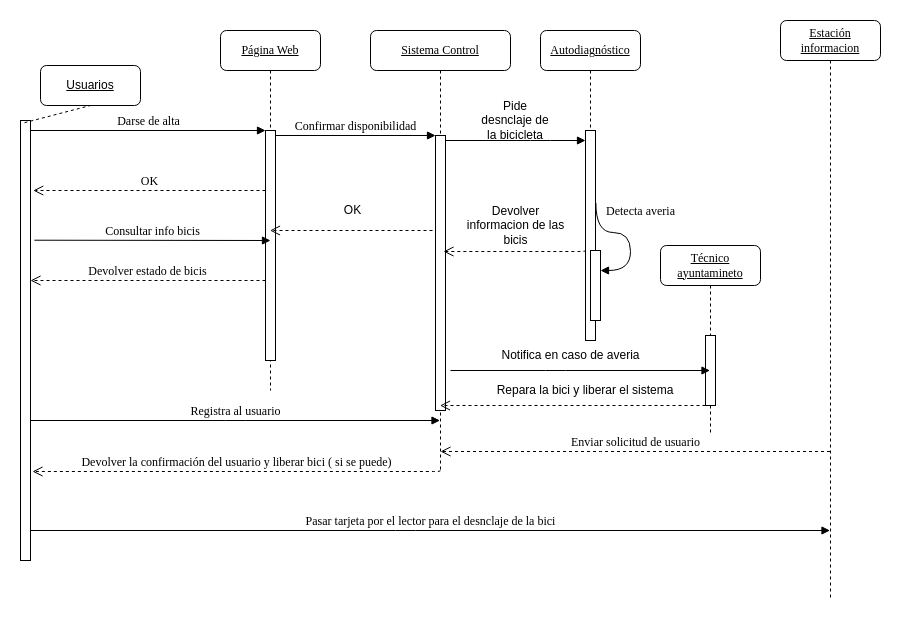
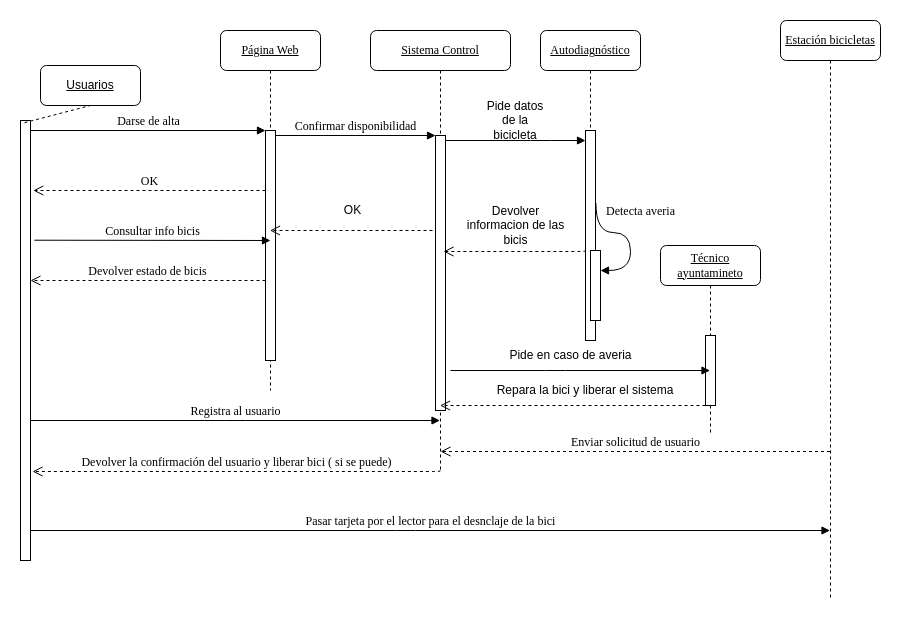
  <mxCell id="0" />
  <mxCell id="1" parent="0" />
  <mxCell id="2" value="&lt;u&gt;Página Web&lt;/u&gt;" style="shape=umlLifeline;perimeter=lifelinePerimeter;whiteSpace=wrap;html=1;container=1;collapsible=0;recursiveResize=0;outlineConnect=0;rounded=1;shadow=0;comic=0;labelBackgroundColor=none;strokeWidth=1;fontFamily=Verdana;fontSize=12;align=center;" parent="1" vertex="1"><mxGeometry x="220" y="30" width="100" height="360" as="geometry" /></mxCell>
  <mxCell id="3" value="" style="html=1;points=[];perimeter=orthogonalPerimeter;rounded=0;shadow=0;comic=0;labelBackgroundColor=none;strokeWidth=1;fontFamily=Verdana;fontSize=12;align=center;" parent="2" vertex="1"><mxGeometry x="45" y="100" width="10" height="230" as="geometry" /></mxCell>
  <mxCell id="4" value="OK" style="html=1;verticalAlign=bottom;endArrow=open;dashed=1;endSize=8;labelBackgroundColor=none;fontFamily=Verdana;fontSize=12;edgeStyle=elbowEdgeStyle;elbow=vertical;exitX=-0.3;exitY=0.409;exitDx=0;exitDy=0;exitPerimeter=0;entryX=1.271;entryY=0.16;entryDx=0;entryDy=0;entryPerimeter=0;" parent="2" target="22" edge="1"><mxGeometry relative="1" as="geometry"><mxPoint x="-160" y="150" as="targetPoint" /><Array as="points" /><mxPoint x="45" y="160.0" as="sourcePoint" /></mxGeometry></mxCell>
  <mxCell id="5" value="Devolver estado de bicis" style="html=1;verticalAlign=bottom;endArrow=open;dashed=1;endSize=8;labelBackgroundColor=none;fontFamily=Verdana;fontSize=12;edgeStyle=elbowEdgeStyle;elbow=vertical;exitX=-0.3;exitY=0.409;exitDx=0;exitDy=0;exitPerimeter=0;entryX=1;entryY=0.364;entryDx=0;entryDy=0;entryPerimeter=0;" parent="2" target="22" edge="1"><mxGeometry relative="1" as="geometry"><mxPoint x="-150" y="260" as="targetPoint" /><Array as="points" /><mxPoint x="45" y="250.0" as="sourcePoint" /></mxGeometry></mxCell>
  <mxCell id="6" value="" style="html=1;verticalAlign=bottom;endArrow=open;dashed=1;endSize=8;labelBackgroundColor=none;fontFamily=Verdana;fontSize=12;edgeStyle=elbowEdgeStyle;elbow=vertical;" edge="1" parent="2" target="2"><mxGeometry relative="1" as="geometry"><mxPoint x="70" y="202.5" as="targetPoint" /><Array as="points" /><mxPoint x="212" y="200" as="sourcePoint" /></mxGeometry></mxCell>
  <mxCell id="7" value="&lt;u&gt;Sistema Control&lt;/u&gt;" style="shape=umlLifeline;perimeter=lifelinePerimeter;whiteSpace=wrap;html=1;container=1;collapsible=0;recursiveResize=0;outlineConnect=0;rounded=1;shadow=0;comic=0;labelBackgroundColor=none;strokeWidth=1;fontFamily=Verdana;fontSize=12;align=center;" parent="1" vertex="1"><mxGeometry x="370" y="30" width="140" height="440" as="geometry" /></mxCell>
  <mxCell id="8" value="" style="html=1;points=[];perimeter=orthogonalPerimeter;rounded=0;shadow=0;comic=0;labelBackgroundColor=none;strokeWidth=1;fontFamily=Verdana;fontSize=12;align=center;" parent="7" vertex="1"><mxGeometry x="65" y="105" width="10" height="275" as="geometry" /></mxCell>
  <mxCell id="9" value="&lt;u&gt;Autodiagnóstico&lt;/u&gt;" style="shape=umlLifeline;perimeter=lifelinePerimeter;whiteSpace=wrap;html=1;container=1;collapsible=0;recursiveResize=0;outlineConnect=0;rounded=1;shadow=0;comic=0;labelBackgroundColor=none;strokeWidth=1;fontFamily=Verdana;fontSize=12;align=center;" parent="1" vertex="1"><mxGeometry x="540" y="30" width="100" height="310" as="geometry" /></mxCell>
  <mxCell id="10" value="" style="html=1;points=[];perimeter=orthogonalPerimeter;rounded=0;shadow=0;comic=0;labelBackgroundColor=none;strokeWidth=1;fontFamily=Verdana;fontSize=12;align=center;" parent="9" vertex="1"><mxGeometry x="45" y="100" width="10" height="210" as="geometry" /></mxCell>
  <mxCell id="11" value="" style="html=1;points=[];perimeter=orthogonalPerimeter;rounded=0;shadow=0;comic=0;labelBackgroundColor=none;strokeWidth=1;fontFamily=Verdana;fontSize=12;align=center;" parent="9" vertex="1"><mxGeometry x="50" y="220" width="10" height="70" as="geometry" /></mxCell>
  <mxCell id="12" value="Detecta averia" style="html=1;verticalAlign=bottom;endArrow=block;labelBackgroundColor=none;fontFamily=Verdana;fontSize=12;elbow=vertical;edgeStyle=orthogonalEdgeStyle;curved=1;entryX=1;entryY=0.286;entryPerimeter=0;exitX=1.038;exitY=0.345;exitPerimeter=0;" parent="9" source="10" target="11" edge="1"><mxGeometry x="-0.029" y="16" relative="1" as="geometry"><mxPoint x="-95" y="150" as="sourcePoint" /><mxPoint x="35" y="150" as="targetPoint" /><Array as="points"><mxPoint x="90" y="202" /><mxPoint x="90" y="240" /></Array><mxPoint x="-6" y="-12" as="offset" /></mxGeometry></mxCell>
  <mxCell id="13" value="" style="html=1;verticalAlign=bottom;endArrow=block;labelBackgroundColor=none;fontFamily=Verdana;fontSize=12;edgeStyle=elbowEdgeStyle;elbow=vertical;" parent="9" edge="1"><mxGeometry relative="1" as="geometry"><mxPoint x="-95" y="110" as="sourcePoint" /><Array as="points"><mxPoint y="110" /><mxPoint x="-100" y="40" /></Array><mxPoint x="45" y="110" as="targetPoint" /><mxPoint as="offset" /></mxGeometry></mxCell>
  <mxCell id="14" value="Devolver informacion de las bicis" style="text;html=1;align=center;verticalAlign=middle;whiteSpace=wrap;rounded=0;" parent="9" vertex="1"><mxGeometry x="-77.5" y="180" width="105" height="30" as="geometry" /></mxCell>
  <mxCell id="15" value="&lt;u&gt;Técnico ayuntamineto&lt;/u&gt;" style="shape=umlLifeline;perimeter=lifelinePerimeter;whiteSpace=wrap;html=1;container=1;collapsible=0;recursiveResize=0;outlineConnect=0;rounded=1;shadow=0;comic=0;labelBackgroundColor=none;strokeWidth=1;fontFamily=Verdana;fontSize=12;align=center;" parent="1" vertex="1"><mxGeometry x="660" y="245" width="100" height="190" as="geometry" /></mxCell>
  <mxCell id="16" value="" style="html=1;points=[];perimeter=orthogonalPerimeter;rounded=0;shadow=0;comic=0;labelBackgroundColor=none;strokeWidth=1;fontFamily=Verdana;fontSize=12;align=center;" parent="15" vertex="1"><mxGeometry x="45" y="90" width="10" height="70" as="geometry" /></mxCell>
  <mxCell id="17" value="" style="html=1;verticalAlign=bottom;endArrow=open;dashed=1;endSize=8;labelBackgroundColor=none;fontFamily=Verdana;fontSize=12;edgeStyle=elbowEdgeStyle;elbow=vertical;" edge="1" parent="15" target="7"><mxGeometry relative="1" as="geometry"><mxPoint x="-97" y="162.5" as="targetPoint" /><Array as="points" /><mxPoint x="45" y="160" as="sourcePoint" /></mxGeometry></mxCell>
- <mxCell id="18" value="&lt;u&gt;Estación informacion&lt;/u&gt;" style="shape=umlLifeline;perimeter=lifelinePerimeter;whiteSpace=wrap;html=1;container=1;collapsible=0;recursiveResize=0;outlineConnect=0;rounded=1;shadow=0;comic=0;labelBackgroundColor=none;strokeWidth=1;fontFamily=Verdana;fontSize=12;align=center;" parent="1" vertex="1"><mxGeometry x="780" y="20" width="100" height="580" as="geometry" /></mxCell>
+ <mxCell id="18" value="&lt;u&gt;Estación bicicletas&lt;/u&gt;" style="shape=umlLifeline;perimeter=lifelinePerimeter;whiteSpace=wrap;html=1;container=1;collapsible=0;recursiveResize=0;outlineConnect=0;rounded=1;shadow=0;comic=0;labelBackgroundColor=none;strokeWidth=1;fontFamily=Verdana;fontSize=12;align=center;" parent="1" vertex="1"><mxGeometry x="780" y="20" width="100" height="580" as="geometry" /></mxCell>
  <mxCell id="19" value="&lt;font style=&quot;vertical-align: inherit;&quot;&gt;&lt;font style=&quot;vertical-align: inherit;&quot;&gt;Enviar solicitud de usuario&lt;/font&gt;&lt;/font&gt;" style="html=1;verticalAlign=bottom;endArrow=open;dashed=1;endSize=8;labelBackgroundColor=none;fontFamily=Verdana;fontSize=12;edgeStyle=elbowEdgeStyle;elbow=vertical;entryX=1.2;entryY=0.798;entryDx=0;entryDy=0;entryPerimeter=0;" edge="1" parent="18" source="18"><mxGeometry relative="1" as="geometry"><mxPoint x="-340" y="431" as="targetPoint" /><Array as="points" /><mxPoint x="68" y="430" as="sourcePoint" /></mxGeometry></mxCell>
  <mxCell id="20" value="Darse de alta" style="html=1;verticalAlign=bottom;endArrow=block;entryX=0;entryY=0;labelBackgroundColor=none;fontFamily=Verdana;fontSize=12;edgeStyle=elbowEdgeStyle;elbow=vertical;" parent="1" source="22" target="3" edge="1"><mxGeometry relative="1" as="geometry"><mxPoint x="200" y="140" as="sourcePoint" /></mxGeometry></mxCell>
  <mxCell id="21" value="Confirmar disponibilidad" style="html=1;verticalAlign=bottom;endArrow=block;entryX=0;entryY=0;labelBackgroundColor=none;fontFamily=Verdana;fontSize=12;edgeStyle=elbowEdgeStyle;elbow=vertical;" parent="1" source="3" target="8" edge="1"><mxGeometry relative="1" as="geometry"><mxPoint x="350" y="150" as="sourcePoint" /></mxGeometry></mxCell>
  <mxCell id="22" value="" style="html=1;points=[];perimeter=orthogonalPerimeter;rounded=0;shadow=0;comic=0;labelBackgroundColor=none;strokeWidth=1;fontFamily=Verdana;fontSize=12;align=center;" parent="1" vertex="1"><mxGeometry x="20" y="120" width="10" height="440" as="geometry" /></mxCell>
  <mxCell id="23" value="&lt;u&gt;Usuarios&lt;/u&gt;" style="rounded=1;whiteSpace=wrap;html=1;" parent="1" vertex="1"><mxGeometry x="40" y="65" width="100" height="40" as="geometry" /></mxCell>
  <mxCell id="24" value="" style="endArrow=none;dashed=1;html=1;rounded=0;entryX=0.5;entryY=1;entryDx=0;entryDy=0;exitX=0.4;exitY=0.005;exitDx=0;exitDy=0;exitPerimeter=0;" parent="1" source="22" target="23" edge="1"><mxGeometry width="50" height="50" relative="1" as="geometry"><mxPoint x="-50" y="170" as="sourcePoint" /><mxPoint x="0" y="120" as="targetPoint" /></mxGeometry></mxCell>
- <mxCell id="25" value="&lt;font style=&quot;vertical-align: inherit;&quot;&gt;&lt;font style=&quot;vertical-align: inherit;&quot;&gt;Pide desnclaje de la bicicleta&lt;/font&gt;&lt;/font&gt;" style="text;html=1;align=center;verticalAlign=middle;whiteSpace=wrap;rounded=0;" parent="1" vertex="1"><mxGeometry x="480" y="100" width="70" height="40" as="geometry" /></mxCell>
+ <mxCell id="25" value="&lt;font style=&quot;vertical-align: inherit;&quot;&gt;&lt;font style=&quot;vertical-align: inherit;&quot;&gt;Pide datos de la bicicleta&lt;/font&gt;&lt;/font&gt;" style="text;html=1;align=center;verticalAlign=middle;whiteSpace=wrap;rounded=0;" parent="1" vertex="1"><mxGeometry x="480" y="100" width="70" height="40" as="geometry" /></mxCell>
  <mxCell id="26" value="Consultar info bicis" style="html=1;verticalAlign=bottom;endArrow=block;labelBackgroundColor=none;fontFamily=Verdana;fontSize=12;edgeStyle=elbowEdgeStyle;elbow=vertical;exitX=1.386;exitY=0.305;exitDx=0;exitDy=0;exitPerimeter=0;entryX=0.5;entryY=0.478;entryDx=0;entryDy=0;entryPerimeter=0;" parent="1" target="3" edge="1"><mxGeometry relative="1" as="geometry"><mxPoint x="33.86" y="239.71" as="sourcePoint" /><mxPoint x="260" y="240" as="targetPoint" /></mxGeometry></mxCell>
  <mxCell id="27" value="&lt;font style=&quot;vertical-align: inherit;&quot;&gt;&lt;font style=&quot;vertical-align: inherit;&quot;&gt;Registra al usuario&lt;/font&gt;&lt;/font&gt;" style="html=1;verticalAlign=bottom;endArrow=block;labelBackgroundColor=none;fontFamily=Verdana;fontSize=12;edgeStyle=elbowEdgeStyle;elbow=vertical;" edge="1" parent="1"><mxGeometry relative="1" as="geometry"><mxPoint x="30" y="420" as="sourcePoint" /><mxPoint x="439.5" y="420" as="targetPoint" /></mxGeometry></mxCell>
  <mxCell id="28" value="&lt;font style=&quot;vertical-align: inherit;&quot;&gt;&lt;font style=&quot;vertical-align: inherit;&quot;&gt;Devolver la confirmación del usuario y liberar bici ( si se puede)&lt;/font&gt;&lt;/font&gt;" style="html=1;verticalAlign=bottom;endArrow=open;dashed=1;endSize=8;labelBackgroundColor=none;fontFamily=Verdana;fontSize=12;edgeStyle=elbowEdgeStyle;elbow=vertical;entryX=1.2;entryY=0.798;entryDx=0;entryDy=0;entryPerimeter=0;" edge="1" parent="1" source="7" target="22"><mxGeometry relative="1" as="geometry"><mxPoint x="100" y="470" as="targetPoint" /><Array as="points" /><mxPoint x="335" y="470" as="sourcePoint" /></mxGeometry></mxCell>
  <mxCell id="29" value="&lt;font style=&quot;vertical-align: inherit;&quot;&gt;&lt;font style=&quot;vertical-align: inherit;&quot;&gt;Pasar tarjeta por el lector para el desnclaje de la bici&lt;/font&gt;&lt;/font&gt;" style="html=1;verticalAlign=bottom;endArrow=block;labelBackgroundColor=none;fontFamily=Verdana;fontSize=12;edgeStyle=elbowEdgeStyle;elbow=vertical;" edge="1" parent="1" target="18"><mxGeometry relative="1" as="geometry"><mxPoint x="30" y="530" as="sourcePoint" /><mxPoint x="439.5" y="530" as="targetPoint" /></mxGeometry></mxCell>
  <mxCell id="30" value="" style="html=1;verticalAlign=bottom;endArrow=block;labelBackgroundColor=none;fontFamily=Verdana;fontSize=12;edgeStyle=elbowEdgeStyle;elbow=vertical;" edge="1" parent="1" target="15"><mxGeometry relative="1" as="geometry"><mxPoint x="450" y="370" as="sourcePoint" /><Array as="points"><mxPoint x="555" y="370" /><mxPoint x="455" y="300" /></Array><mxPoint x="600" y="370" as="targetPoint" /><mxPoint as="offset" /></mxGeometry></mxCell>
- <mxCell id="31" value="Notifica en caso de averia" style="text;html=1;align=center;verticalAlign=middle;resizable=0;points=[];autosize=1;strokeColor=none;fillColor=none;" vertex="1" parent="1"><mxGeometry x="490" y="340" width="160" height="30" as="geometry" /></mxCell>
+ <mxCell id="31" value="Pide en caso de averia" style="text;html=1;align=center;verticalAlign=middle;resizable=0;points=[];autosize=1;strokeColor=none;fillColor=none;" vertex="1" parent="1"><mxGeometry x="490" y="340" width="160" height="30" as="geometry" /></mxCell>
  <mxCell id="32" value="" style="html=1;verticalAlign=bottom;endArrow=open;dashed=1;endSize=8;labelBackgroundColor=none;fontFamily=Verdana;fontSize=12;edgeStyle=elbowEdgeStyle;elbow=vertical;entryX=0.8;entryY=0.425;entryDx=0;entryDy=0;entryPerimeter=0;" edge="1" parent="1" target="8"><mxGeometry relative="1" as="geometry"><mxPoint x="450" y="251" as="targetPoint" /><Array as="points" /><mxPoint x="585" y="249.5" as="sourcePoint" /></mxGeometry></mxCell>
  <mxCell id="33" value="OK" style="text;html=1;align=center;verticalAlign=middle;whiteSpace=wrap;rounded=0;" vertex="1" parent="1"><mxGeometry x="300" y="195" width="105" height="30" as="geometry" /></mxCell>
  <mxCell id="34" value="Repara la bici y liberar el sistema" style="text;html=1;align=center;verticalAlign=middle;whiteSpace=wrap;rounded=0;" vertex="1" parent="1"><mxGeometry x="480" y="375" width="210" height="30" as="geometry" /></mxCell>
